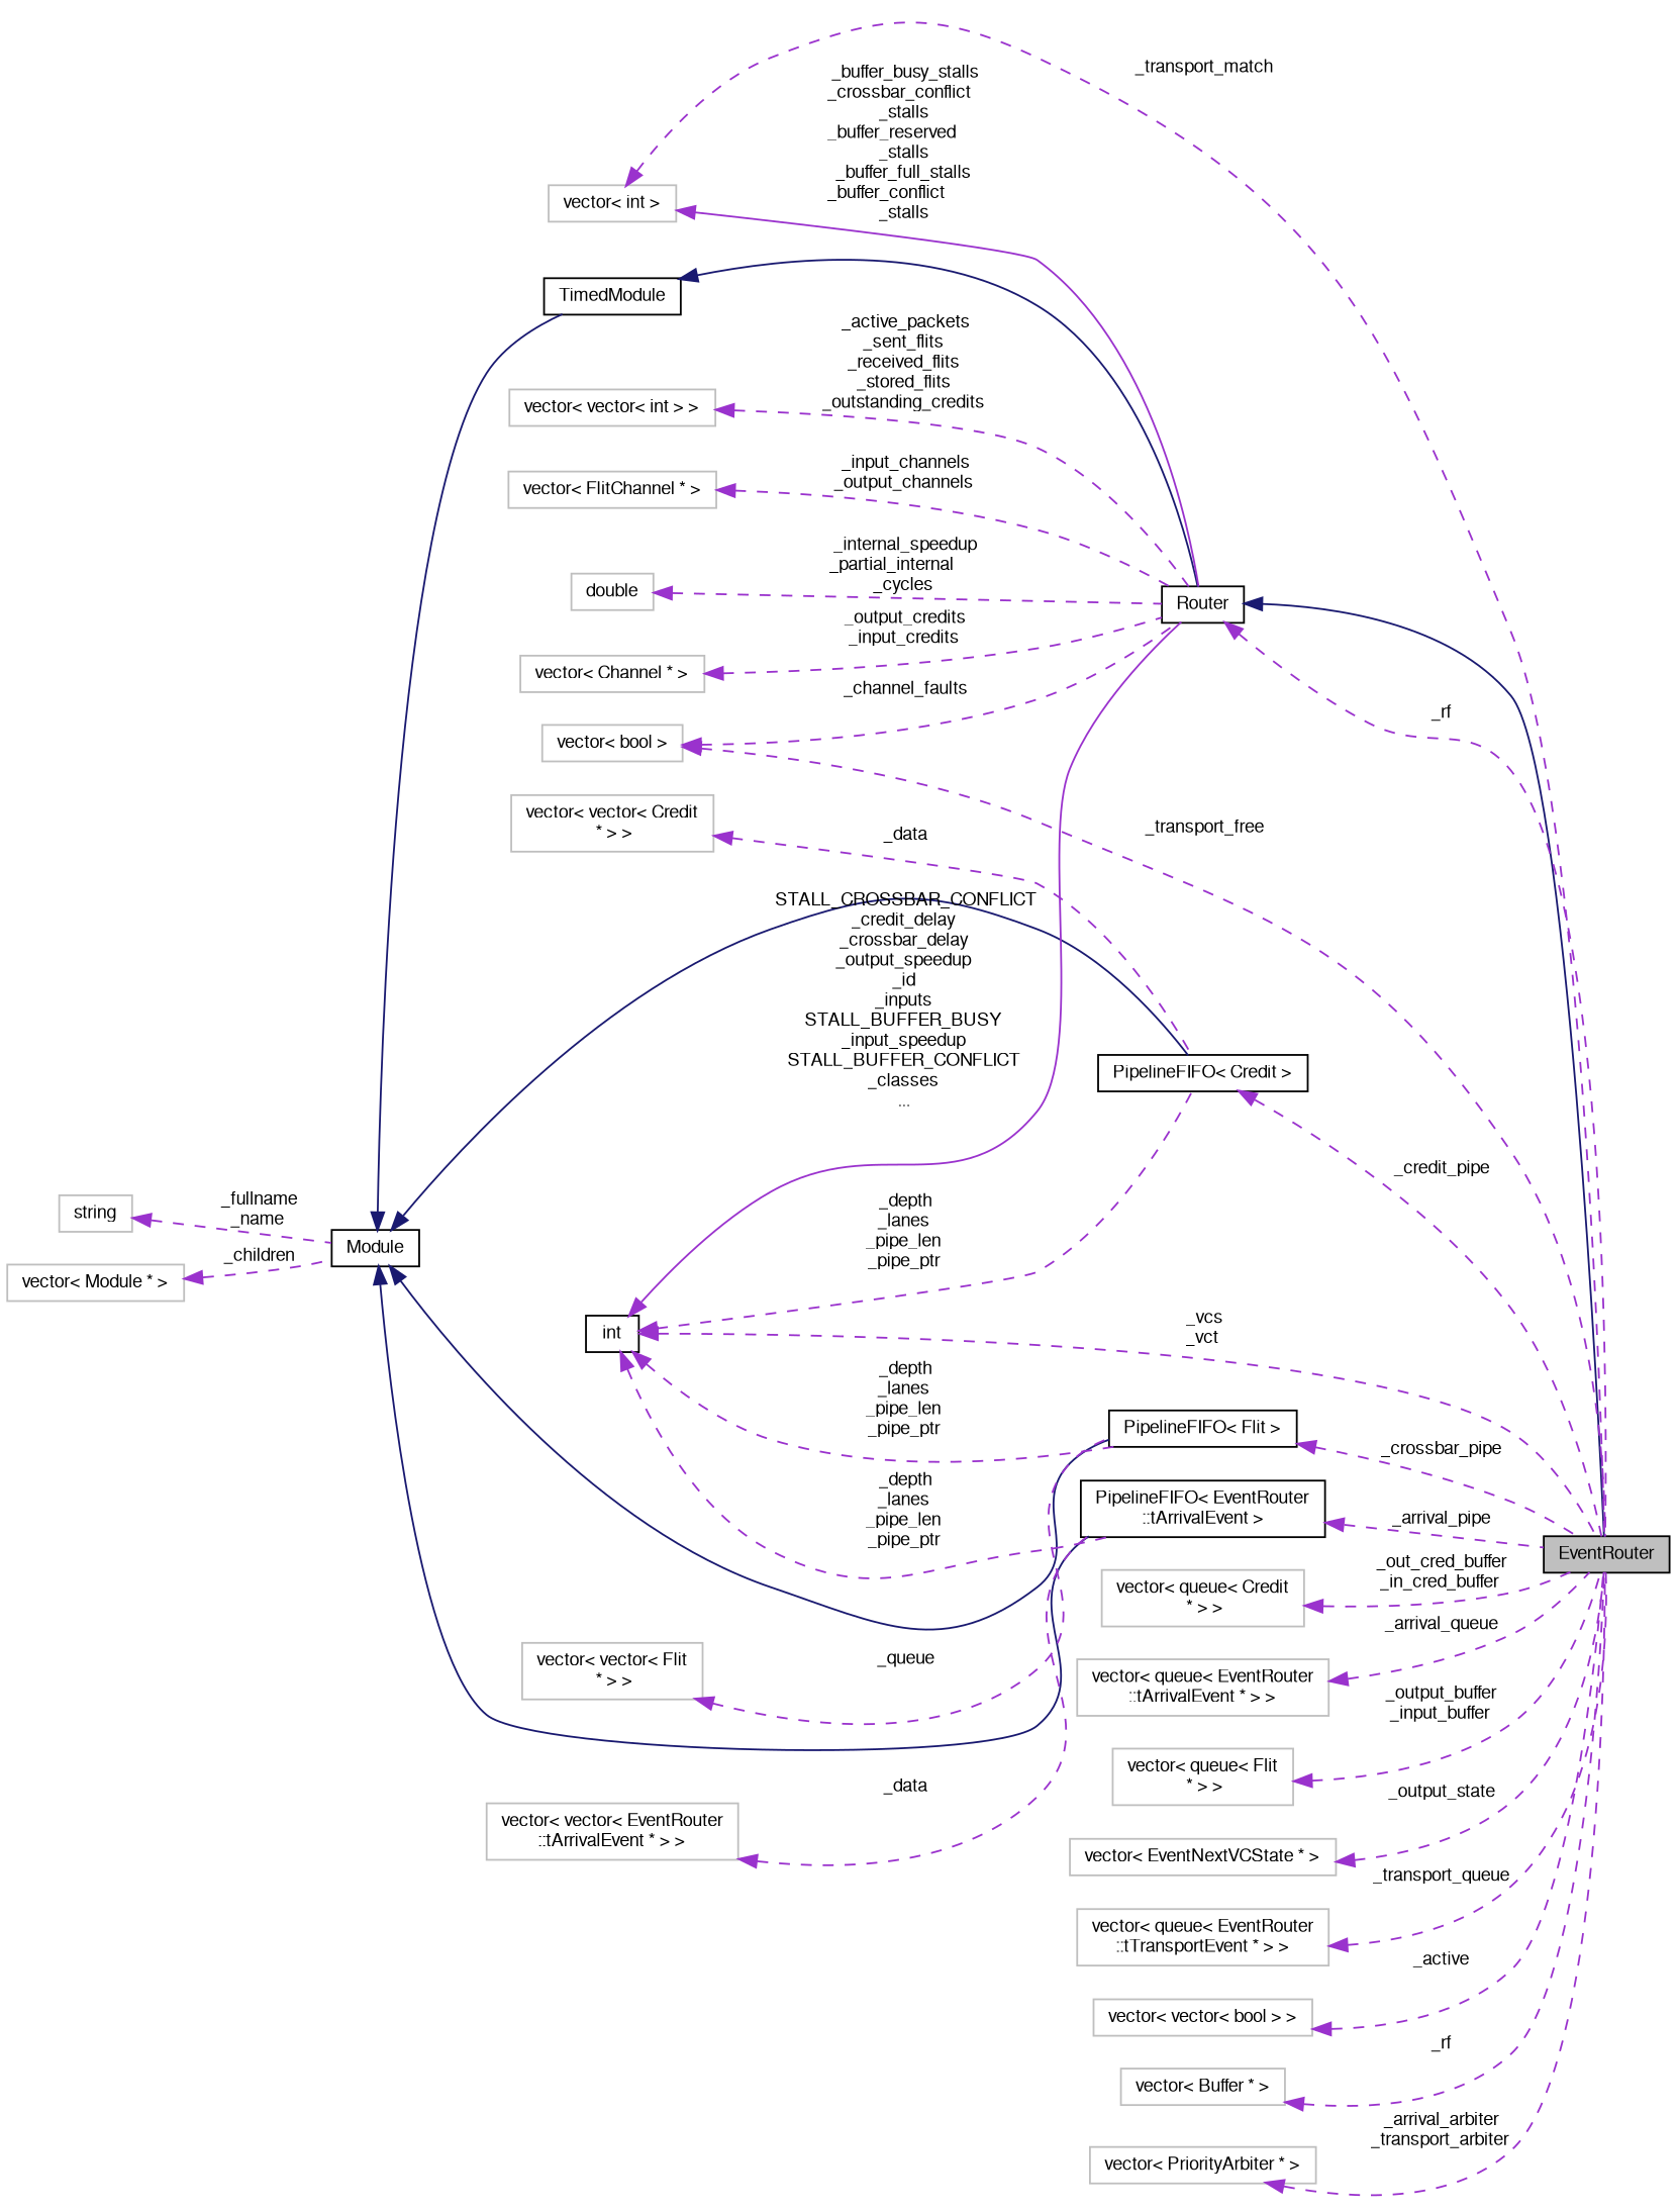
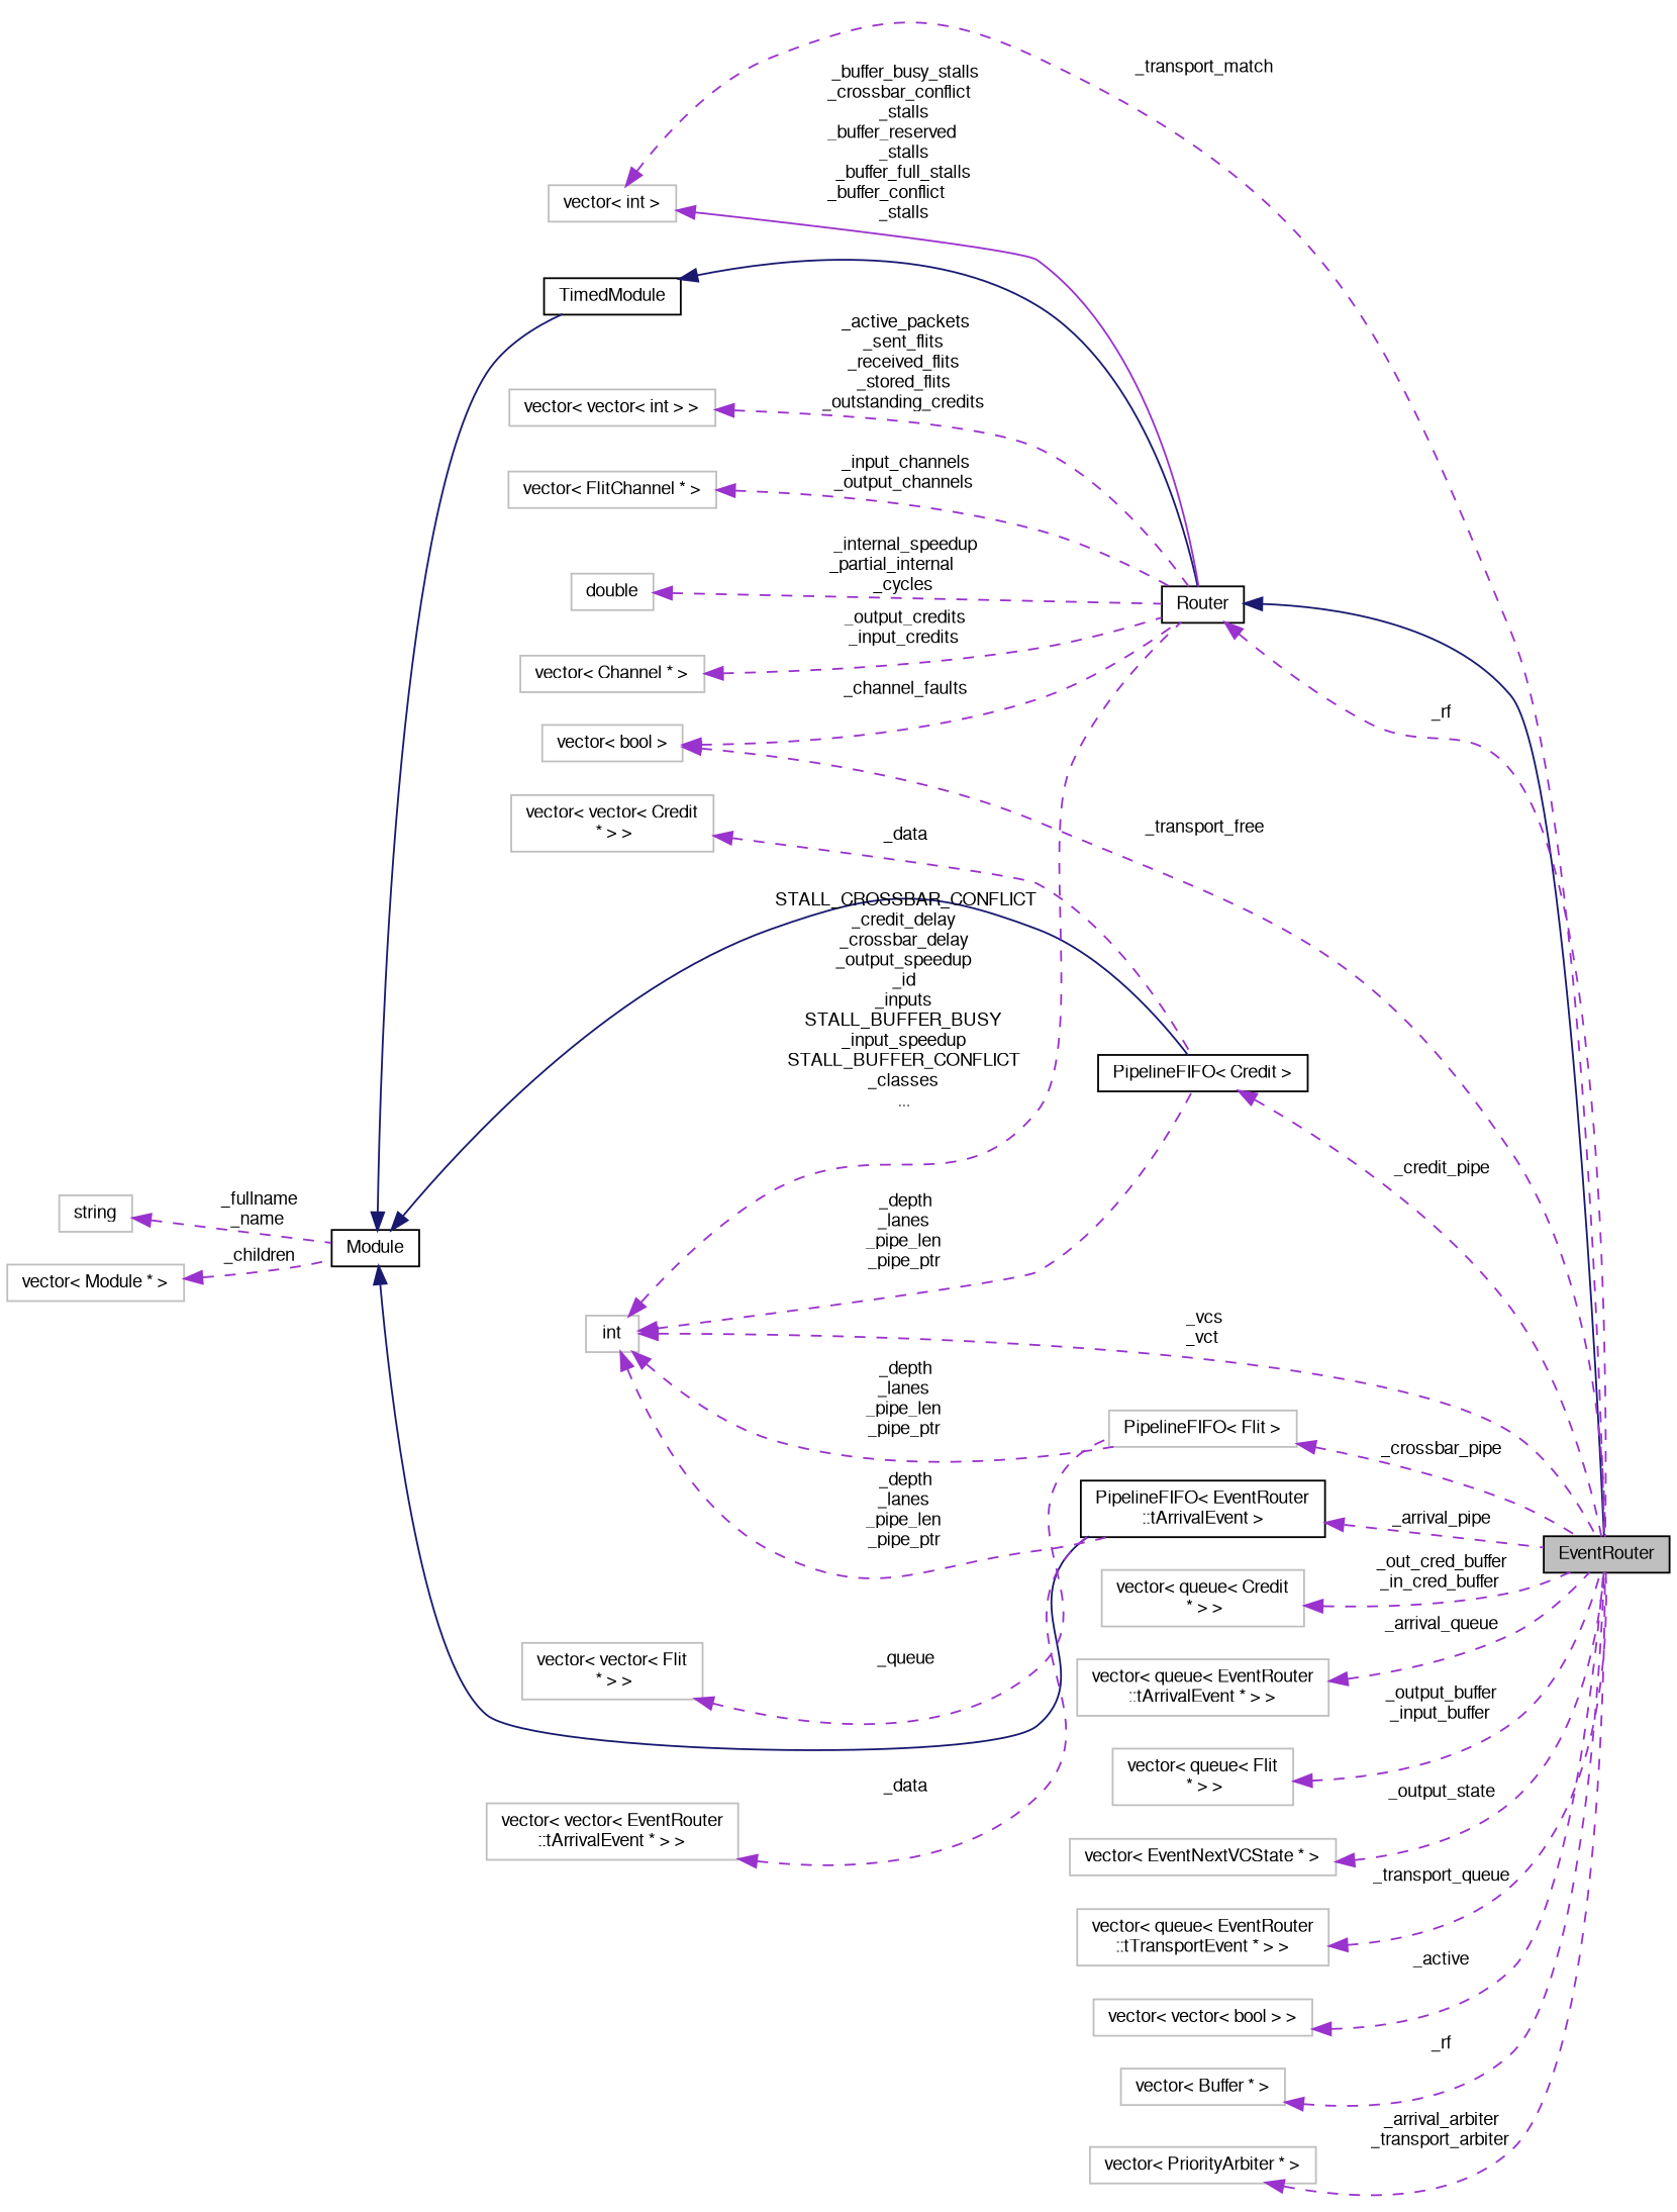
  digraph {
    rankdir=LR
    node [color=grey75 fontname=FreeSans fontsize=10 shape=record]
    edge [color=darkorchid3 dir=back fontname=FreeSans fontsize=10 labelfontname=FreeSans labelfontsize=10 style=dashed]
    n1 [color=black fillcolor=grey75 fontcolor=black height=0.2 label=EventRouter style=filled width=0.4]
    n2 [color=black height=0.2 label=Router width=0.4]
    n3 [color=black height=0.2 label=TimedModule width=0.4]
    n4 [color=black height=0.2 label=Module width=0.4]
    n5 [color=black height=0.2 label="PipelineFIFO\< Credit \>" width=0.4]
-   n6 [color=black height=0.2 label="PipelineFIFO\< Flit \>" width=0.4]
+   n6 [height=0.2 label="PipelineFIFO\< Flit \>" width=0.4]
    n7 [color=black height=0.2 label="PipelineFIFO\< EventRouter\l::tArrivalEvent \>" width=0.4]
    n8 [height=0.2 label=string width=0.4]
    n9 [height=0.2 label="vector\< Module * \>" width=0.4]
    n10 [height=0.2 label="vector\< vector\< int \> \>" width=0.4]
    n11 [height=0.2 label="vector\< FlitChannel * \>" width=0.4]
    n12 [height=0.2 label=double width=0.4]
-   n13 [color=black height=0.2 label=int width=0.4]
+   n13 [height=0.2 label=int width=0.4]
    n14 [height=0.2 label="vector\< int \>" width=0.4]
    n15 [height=0.2 label="vector\< bool \>" width=0.4]
    n16 [height=0.2 label="vector\< Channel * \>" width=0.4]
    n17 [height=0.2 label="vector\< queue\< Credit\l * \> \>" width=0.4]
    n18 [height=0.2 label="vector\< vector\< Credit\l * \> \>" width=0.4]
    n19 [height=0.2 label="vector\< queue\< EventRouter\l::tArrivalEvent * \> \>" width=0.4]
    n20 [height=0.2 label="vector\< queue\< Flit\l * \> \>" width=0.4]
    n21 [height=0.2 label="vector\< EventNextVCState * \>" width=0.4]
    n22 [height=0.2 label="vector\< queue\< EventRouter\l::tTransportEvent * \> \>" width=0.4]
    n23 [height=0.2 label="vector\< vector\< bool \> \>" width=0.4]
    n24 [height=0.2 label="vector\< vector\< Flit\l * \> \>" width=0.4]
    n25 [height=0.2 label="vector\< Buffer * \>" width=0.4]
    n26 [height=0.2 label="vector\< PriorityArbiter * \>" width=0.4]
    n27 [height=0.2 label="vector\< vector\< EventRouter\l::tArrivalEvent * \> \>" width=0.4]
    n2 -> n1 [color=midnightblue style=solid]
    n2 -> n1 [label=" _rf"]
    n3 -> n2 [color=midnightblue style=solid]
    n4 -> n3 [color=midnightblue style=solid]
    n4 -> n5 [color=midnightblue style=solid]
-   n4 -> n6 [color=midnightblue style=solid]
    n4 -> n7 [color=midnightblue style=solid]
    n5 -> n1 [label=" _credit_pipe"]
    n6 -> n1 [label=" _crossbar_pipe"]
    n7 -> n1 [label=" _arrival_pipe"]
    n8 -> n4 [label=" _fullname\n_name"]
    n9 -> n4 [label=" _children"]
    n10 -> n2 [label=" _active_packets\n_sent_flits\n_received_flits\n_stored_flits\n_outstanding_credits"]
    n11 -> n2 [label=" _input_channels\n_output_channels"]
    n12 -> n2 [label=" _internal_speedup\n_partial_internal\l_cycles"]
    n13 -> n1 [label=" _vcs\n_vct"]
-   n13 -> n2 [label=" STALL_CROSSBAR_CONFLICT\n_credit_delay\n_crossbar_delay\n_output_speedup\n_id\n_inputs\nSTALL_BUFFER_BUSY\n_input_speedup\nSTALL_BUFFER_CONFLICT\n_classes\n..." style=solid]
+   n13 -> n2 [label=" STALL_CROSSBAR_CONFLICT\n_credit_delay\n_crossbar_delay\n_output_speedup\n_id\n_inputs\nSTALL_BUFFER_BUSY\n_input_speedup\nSTALL_BUFFER_CONFLICT\n_classes\n..."]
    n13 -> n5 [label=" _depth\n_lanes\n_pipe_len\n_pipe_ptr"]
    n13 -> n6 [label=" _depth\n_lanes\n_pipe_len\n_pipe_ptr"]
    n13 -> n7 [label=" _depth\n_lanes\n_pipe_len\n_pipe_ptr"]
    n14 -> n1 [label=" _transport_match"]
    n14 -> n2 [label=" _buffer_busy_stalls\n_crossbar_conflict\l_stalls\n_buffer_reserved\l_stalls\n_buffer_full_stalls\n_buffer_conflict\l_stalls" style=solid]
    n15 -> n1 [label=" _transport_free"]
    n15 -> n2 [label=" _channel_faults"]
    n16 -> n2 [label=" _output_credits\n_input_credits"]
    n17 -> n1 [label=" _out_cred_buffer\n_in_cred_buffer"]
    n18 -> n5 [label=" _data"]
    n19 -> n1 [label=" _arrival_queue"]
    n20 -> n1 [label=" _output_buffer\n_input_buffer"]
    n21 -> n1 [label=" _output_state"]
    n22 -> n1 [label=" _transport_queue"]
    n23 -> n1 [label=" _active"]
    n24 -> n6 [label=" _queue"]
    n25 -> n1 [label=" _rf"]
    n26 -> n1 [label=" _arrival_arbiter\n_transport_arbiter"]
    n27 -> n7 [label=" _data"]
  }
